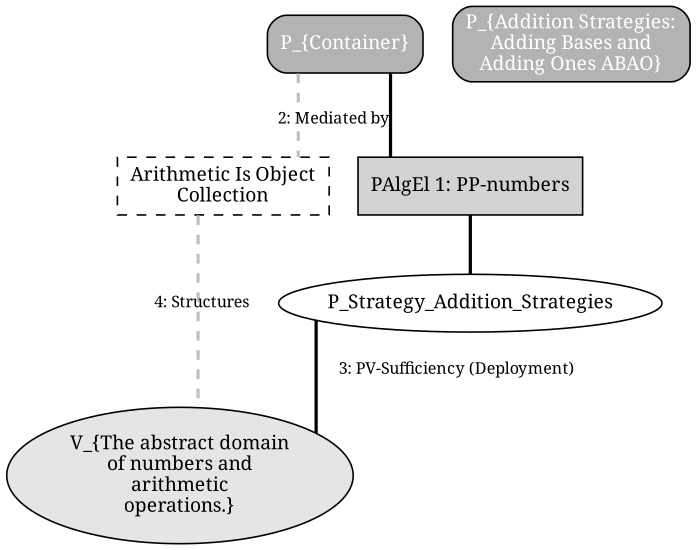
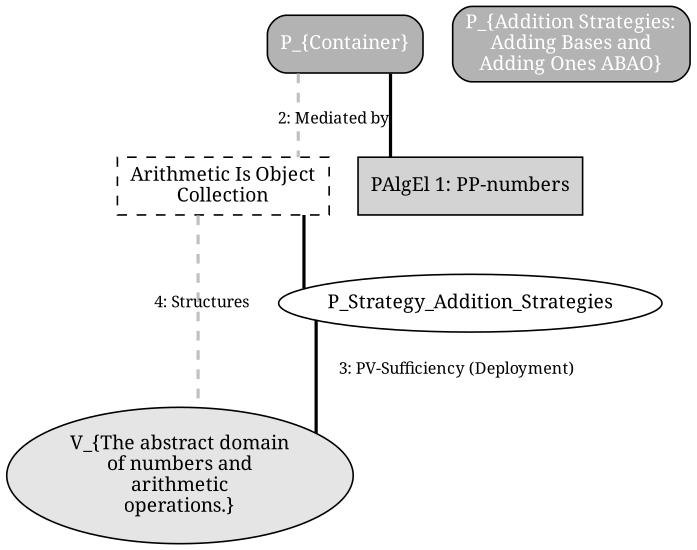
  digraph {
    rankdir=TB
    splines=ortho
    node [fontname=Serif fontsize=12 shape=box style="filled,rounded"]
    edge [arrowhead=stealth color=black fontname=Serif fontsize=10 penwidth=2.0 style=solid]
    n1 [fillcolor=gray70 fontcolor=white label="P_{Container}"]
    n2 [label="Arithmetic Is Object\nCollection" style=dashed]
    n3 [fillcolor=lightgray fontcolor=black label="PAlgEl 1: PP-numbers" style=filled]
    n4 [fillcolor=gray90 label="V_{The abstract domain\nof numbers and\narithmetic\noperations.}" shape=ellipse style=filled]
    P_Strategy_Addition_Strategies [shape="" style=""]
    n6 [fillcolor=gray70 fontcolor=white label="P_{Addition Strategies:\nAdding Bases and\nAdding Ones ABAO}"]
    n1 -> n2 [color=gray label="2: Mediated by" style=dashed]
    n1 -> n3 [arrowhead=none]
    n2 -> n4 [color=gray label="4: Structures" style=dashed]
-   n3 -> P_Strategy_Addition_Strategies [headport=_Adding_Bases_and_Adding_Ones_ABAO]
+   n2 -> P_Strategy_Addition_Strategies [headport=_Adding_Bases_and_Adding_Ones_ABAO]
    P_Strategy_Addition_Strategies -> n4 [label="3: PV-Sufficiency (Deployment)" tailport=_Adding_Bases_and_Adding_Ones_ABAO]
  }
